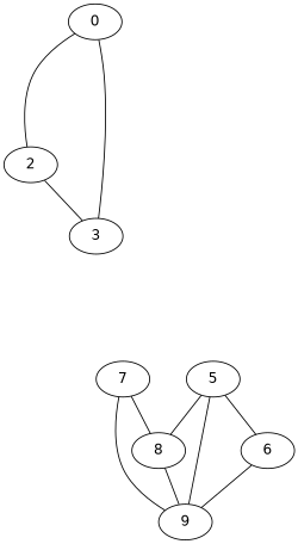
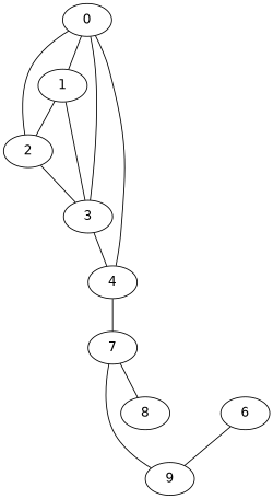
  graph {
    fontname="DejaVu Sans"
    node [fontname="DejaVu Sans"]
    edge [fontname="DejaVu Sans"]
    8
    9
    0
+   1
+   4
    3
    2
    7
-   5
    6
-   8 -- 9
+   0 -- 1
+   0 -- 4
    0 -- 3
    0 -- 2
+   1 -- 3
+   1 -- 2
+   4 -- 7
+   3 -- 4
    2 -- 3
    7 -- 8
    7 -- 9
-   5 -- 8
-   5 -- 9
-   5 -- 6
    6 -- 9
  }
